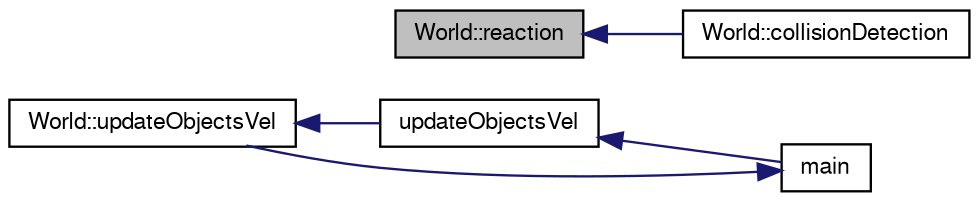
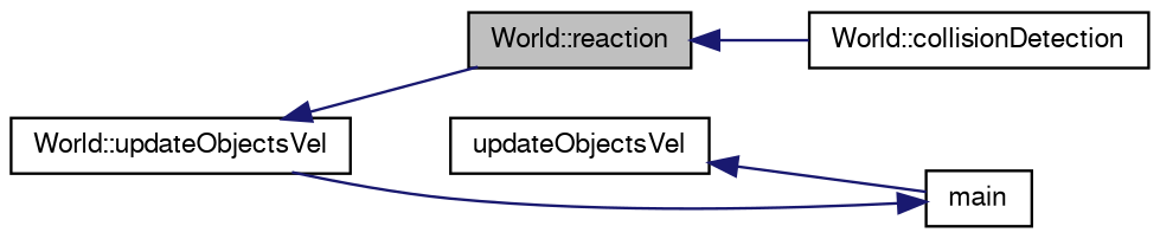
  digraph {
    rankdir=LR
    node [color=black fillcolor=white fontname=FreeSans fontsize=10 shape=record style=filled]
    edge [color=midnightblue dir=back fontname=FreeSans fontsize=10 labelfontname=FreeSans labelfontsize=10 style=solid]
    n1 [fillcolor=grey75 fontcolor=black height=0.2 label="World::reaction" width=0.4]
    n2 [height=0.2 label="World::collisionDetection" width=0.4]
    n3 [height=0.2 label="World::updateObjectsVel" width=0.4]
    n4 [height=0.2 label=updateObjectsVel width=0.4]
    n5 [height=0.2 label=main width=0.4]
    n1 -> n2
-   n3 -> n4
+   n3 -> n1
    n4 -> n5
    n5 -> n3
  }
